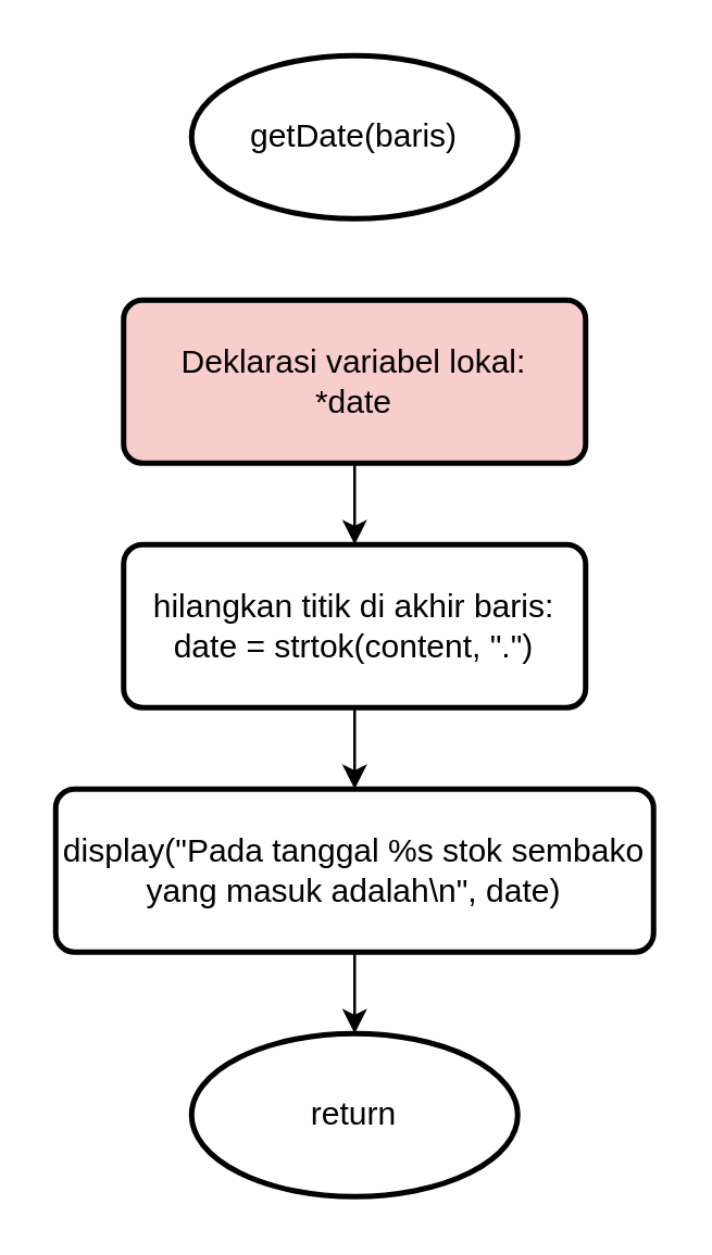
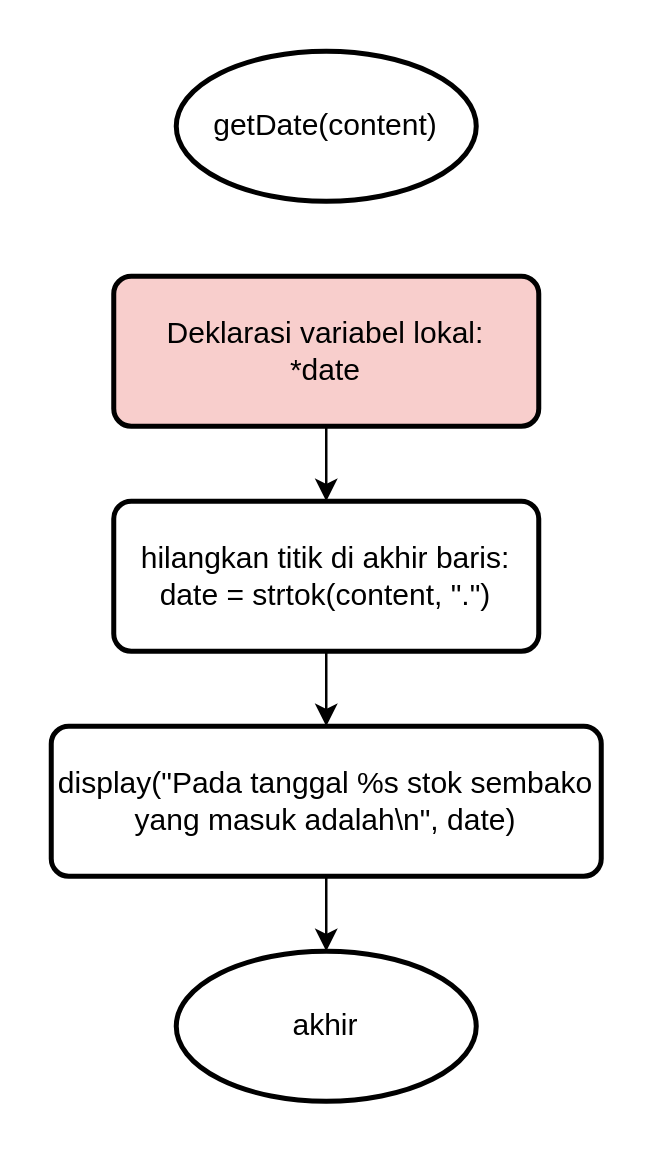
  <mxCell id="0" />
  <mxCell id="1" parent="0" />
- <mxCell id="2" value="getDate(baris)" style="strokeWidth=2;html=1;shape=mxgraph.flowchart.start_1;whiteSpace=wrap;" parent="1" vertex="1"><mxGeometry x="70" y="20" width="120" height="60" as="geometry" /></mxCell>
+ <mxCell id="2" value="getDate(content)" style="strokeWidth=2;html=1;shape=mxgraph.flowchart.start_1;whiteSpace=wrap;" parent="1" vertex="1"><mxGeometry x="70" y="20" width="120" height="60" as="geometry" /></mxCell>
  <mxCell id="3" style="edgeStyle=orthogonalEdgeStyle;rounded=0;orthogonalLoop=1;jettySize=auto;html=1;exitX=0.5;exitY=1;exitDx=0;exitDy=0;entryX=0.5;entryY=0;entryDx=0;entryDy=0;" parent="1" source="4" target="6" edge="1"><mxGeometry relative="1" as="geometry" /></mxCell>
  <mxCell id="4" value="Deklarasi variabel lokal:&lt;br&gt;*date" style="rounded=1;whiteSpace=wrap;html=1;absoluteArcSize=1;arcSize=14;strokeWidth=2;fillColor=#f8cecc;" parent="1" vertex="1"><mxGeometry x="45" y="110" width="170" height="60" as="geometry" /></mxCell>
  <mxCell id="5" style="edgeStyle=orthogonalEdgeStyle;rounded=0;orthogonalLoop=1;jettySize=auto;html=1;exitX=0.5;exitY=1;exitDx=0;exitDy=0;entryX=0.5;entryY=0;entryDx=0;entryDy=0;" parent="1" source="6" target="7" edge="1"><mxGeometry relative="1" as="geometry" /></mxCell>
  <mxCell id="6" value="hilangkan titik di akhir baris:&lt;br&gt;date = strtok(content, &quot;.&quot;)" style="rounded=1;whiteSpace=wrap;html=1;absoluteArcSize=1;arcSize=14;strokeWidth=2;" parent="1" vertex="1"><mxGeometry x="45" y="200" width="170" height="60" as="geometry" /></mxCell>
  <mxCell id="7" value="display(&quot;Pada tanggal %s stok sembako yang masuk adalah\n&quot;, date)" style="rounded=1;whiteSpace=wrap;html=1;absoluteArcSize=1;arcSize=14;strokeWidth=2;" parent="1" vertex="1"><mxGeometry x="20" y="290" width="220" height="60" as="geometry" /></mxCell>
- <mxCell id="8" value="return" style="strokeWidth=2;html=1;shape=mxgraph.flowchart.start_1;whiteSpace=wrap;" parent="1" vertex="1"><mxGeometry x="70" y="380" width="120" height="60" as="geometry" /></mxCell>
+ <mxCell id="8" value="akhir" style="strokeWidth=2;html=1;shape=mxgraph.flowchart.start_1;whiteSpace=wrap;" parent="1" vertex="1"><mxGeometry x="70" y="380" width="120" height="60" as="geometry" /></mxCell>
  <mxCell id="9" style="edgeStyle=orthogonalEdgeStyle;rounded=0;orthogonalLoop=1;jettySize=auto;html=1;exitX=0.5;exitY=1;exitDx=0;exitDy=0;entryX=0.5;entryY=0;entryDx=0;entryDy=0;entryPerimeter=0;" parent="1" source="7" target="8" edge="1"><mxGeometry relative="1" as="geometry" /></mxCell>
